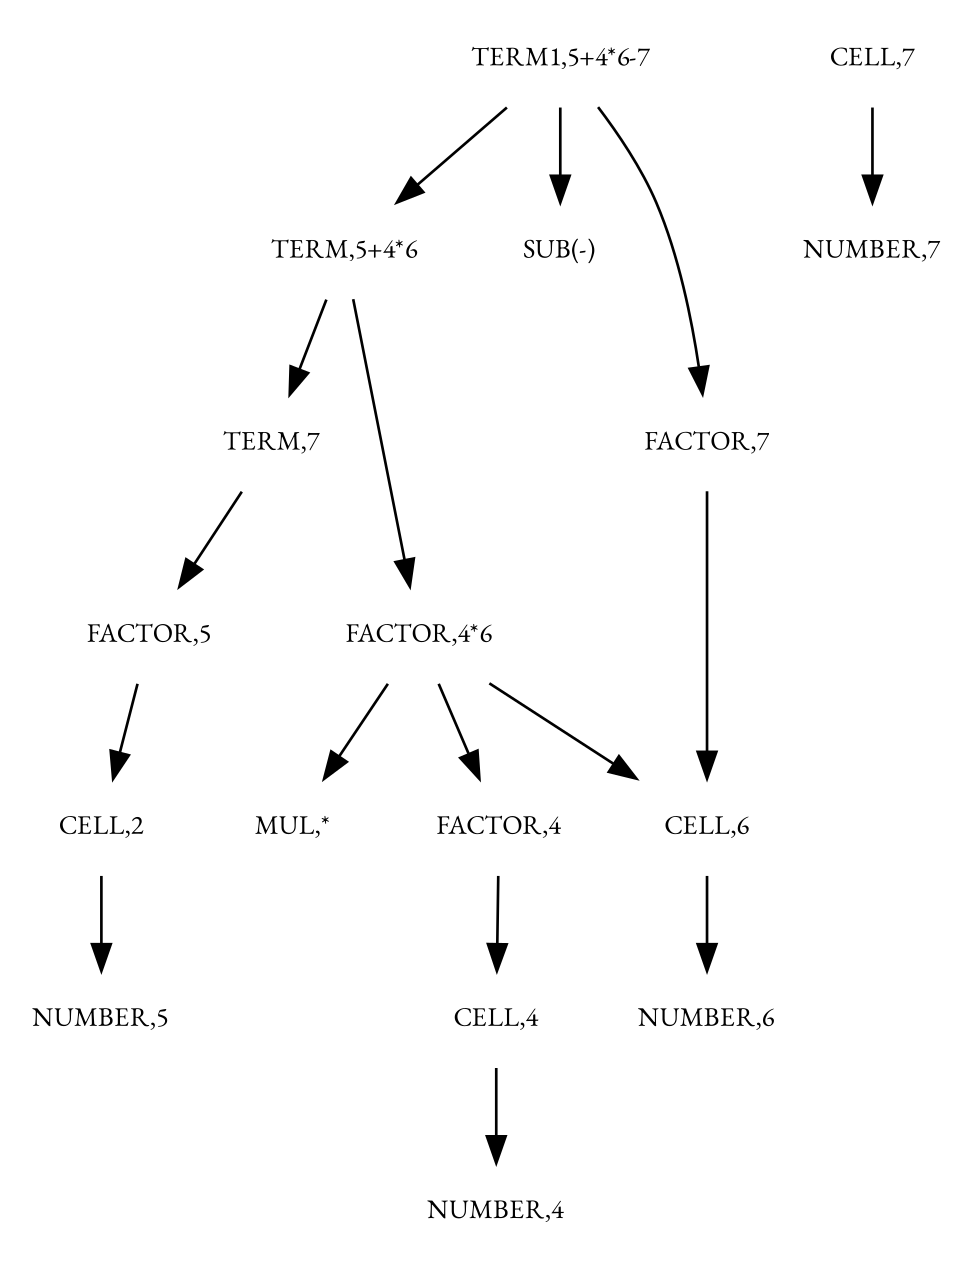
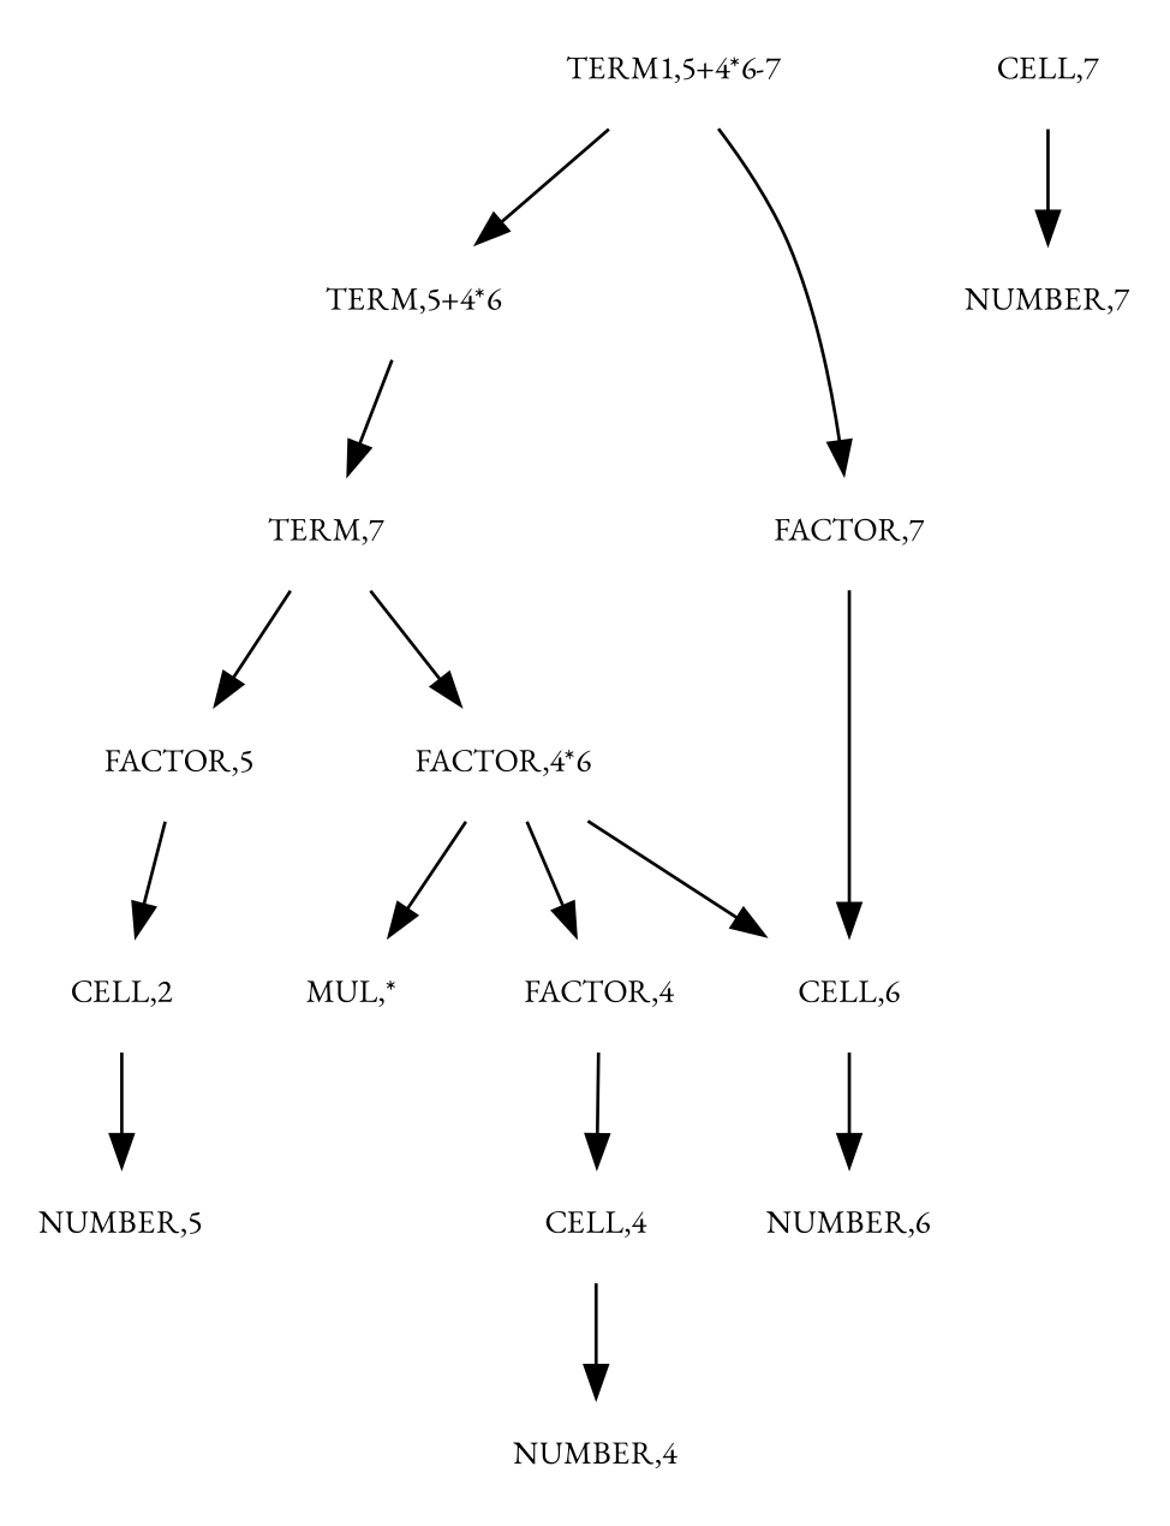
  digraph {
    fontname="EB Garamond"
    node [fontname="EB Garamond" fontsize=10 shape=plaintext]
    edge [fontname="EB Garamond"]
    n1 [label="TERM1,5+4*6-7"]
    n2 [label="TERM,5+4*6"]
-   n3 [label="SUB(-)"]
    n4 [label="FACTOR,7"]
    n5 [label="TERM,7"]
    n6 [label="FACTOR,4*6"]
    n7 [label="CELL,6"]
    n8 [label="FACTOR,5"]
    n9 [label="FACTOR,4"]
    n10 [label="MUL,*"]
    n11 [label="CELL,7"]
    n12 [label="NUMBER,7"]
    n13 [label="CELL,2"]
    n14 [label="CELL,4"]
    n15 [label="NUMBER,6"]
    n16 [label="NUMBER,4"]
    n17 [label="NUMBER,5"]
    n1 -> n2
-   n1 -> n3
    n1 -> n4
    n2 -> n5
-   n2 -> n6
+   n5 -> n6
    n4 -> n7
    n5 -> n8
    n6 -> n7
    n6 -> n9
    n6 -> n10
    n7 -> n15
    n8 -> n13
    n9 -> n14
    n11 -> n12
    n13 -> n17
    n14 -> n16
  }
